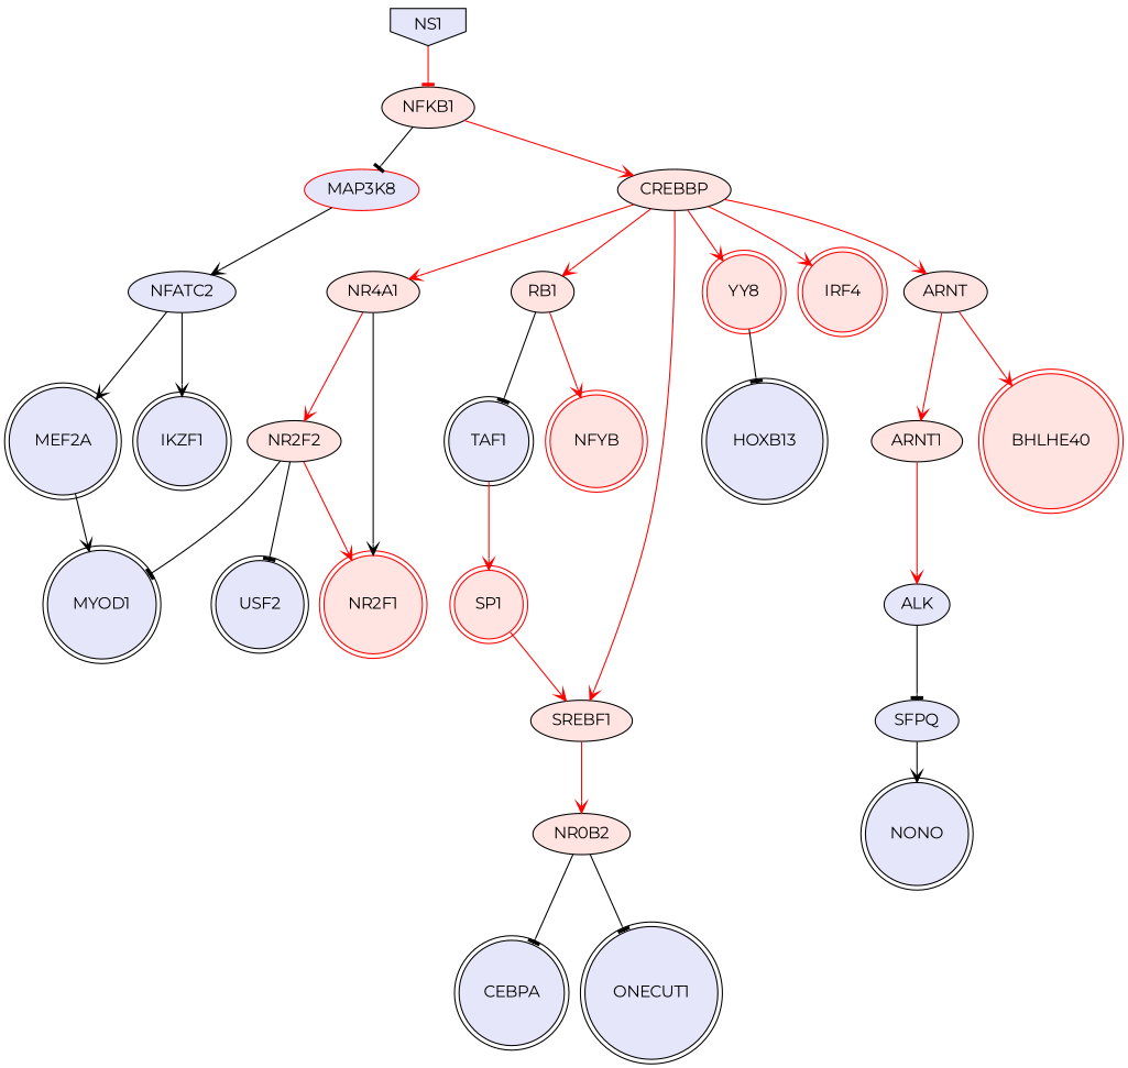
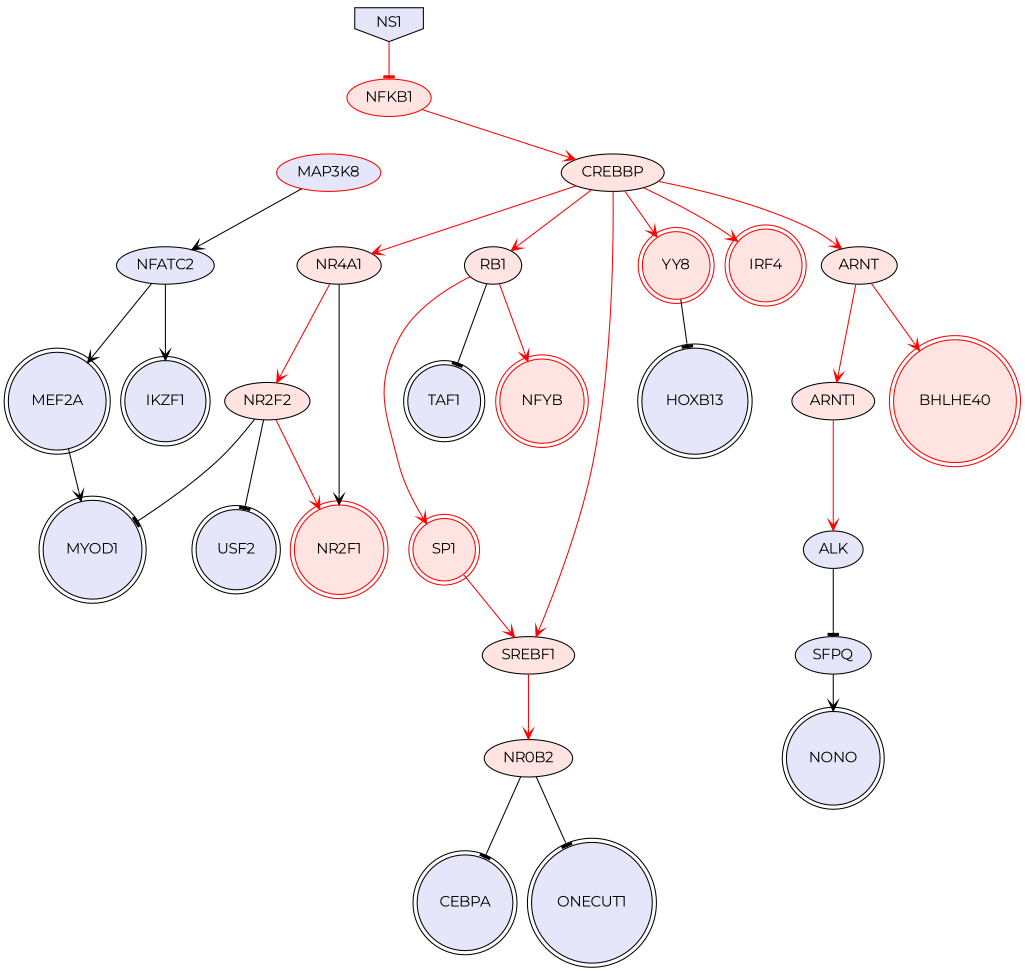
  digraph {
    fontname=Montserrat
    node [fillcolor=mistyrose fontname=Montserrat style=filled shape=doublecircle]
    edge [arrowhead=vee color=red fontname=Montserrat penwidth=1]
    MAP3K8 [color=red fillcolor=lavender shape=""]
    NFATC2 [fillcolor=lavender shape=""]
    MEF2A [color=black fillcolor=lavender]
    IKZF1 [color=black fillcolor=lavender]
    MYOD1 [color=black fillcolor=lavender]
    SFPQ [fillcolor=lavender shape=""]
    NONO [color=black fillcolor=lavender]
    RB1 [shape=""]
    TAF1 [color=black fillcolor=lavender]
    SP1 [color=red]
    NFYB [color=red]
    SREBF1 [shape=""]
-   NFKB1 [shape=""]
+   NFKB1 [color=red shape=""]
    CREBBP [shape=""]
    n15 [color=red label=YY8]
    n16 [color=red label=IRF4]
    NR4A1 [shape=""]
    ARNT [shape=""]
    NR0B2 [shape=""]
    CEBPA [color=black fillcolor=lavender]
    ONECUT1 [color=black fillcolor=lavender]
    NR2F2 [shape=""]
    USF2 [color=black fillcolor=lavender]
    NR2F1 [color=red]
    ALK [fillcolor=lavender shape=""]
    HOXB13 [color=black fillcolor=lavender]
    n27 [label=ARNT1 shape=""]
    BHLHE40 [color=red]
    NS1 [color=black fillcolor=lavender shape=invhouse]
    MAP3K8 -> NFATC2 [color=black]
    NFATC2 -> MEF2A [color=black]
    NFATC2 -> IKZF1 [color=black]
    MEF2A -> MYOD1 [color=black]
    SFPQ -> NONO [color=black]
    RB1 -> TAF1 [arrowhead=tee color=black]
-   TAF1 -> SP1
+   RB1 -> SP1
    RB1 -> NFYB
    SP1 -> SREBF1
    SREBF1 -> NR0B2
-   NFKB1 -> MAP3K8 [arrowhead=tee color=black]
    NFKB1 -> CREBBP
    CREBBP -> RB1
    CREBBP -> SREBF1
    CREBBP -> n15
    CREBBP -> n16
    CREBBP -> NR4A1
    CREBBP -> ARNT
    n15 -> HOXB13 [arrowhead=tee color=black]
    NR4A1 -> NR2F2
    NR4A1 -> NR2F1 [color=black]
    ARNT -> n27
    ARNT -> BHLHE40
    NR0B2 -> CEBPA [arrowhead=tee color=black]
    NR0B2 -> ONECUT1 [arrowhead=tee color=black]
    NR2F2 -> MYOD1 [arrowhead=tee color=black]
    NR2F2 -> USF2 [arrowhead=tee color=black]
    NR2F2 -> NR2F1
    ALK -> SFPQ [arrowhead=tee color=black]
    n27 -> ALK
    NS1 -> NFKB1 [arrowhead=tee]
  }
